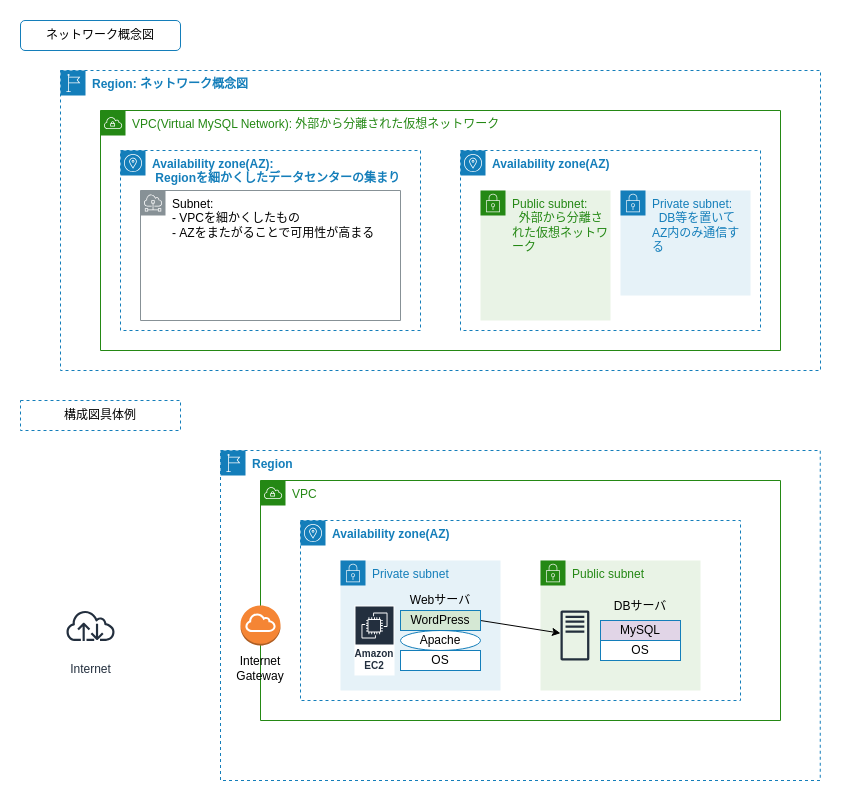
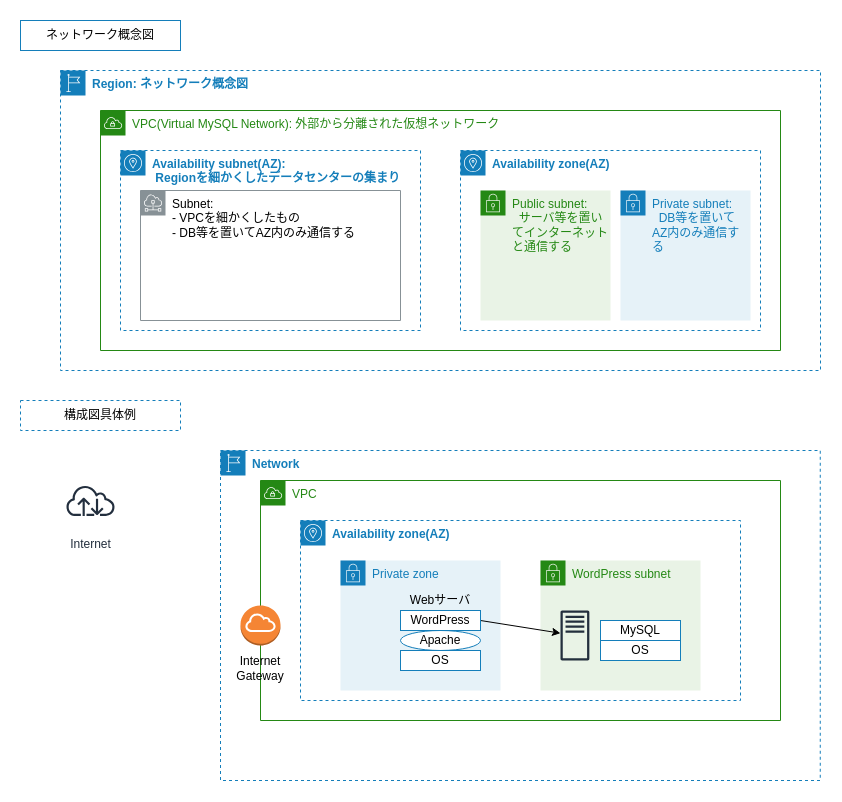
  <mxCell id="0" />
  <mxCell id="1" parent="0" />
- <mxCell id="2" value="Region" style="points=[[0,0],[0.25,0],[0.5,0],[0.75,0],[1,0],[1,0.25],[1,0.5],[1,0.75],[1,1],[0.75,1],[0.5,1],[0.25,1],[0,1],[0,0.75],[0,0.5],[0,0.25]];outlineConnect=0;gradientColor=none;html=1;whiteSpace=wrap;fontSize=12;fontStyle=1;container=1;pointerEvents=0;collapsible=0;recursiveResize=0;shape=mxgraph.aws4.group;grIcon=mxgraph.aws4.group_region;strokeColor=#147EBA;fillColor=none;verticalAlign=top;align=left;spacingLeft=30;fontColor=#147EBA;dashed=1;" parent="1" vertex="1"><mxGeometry x="220" y="450" width="599.75" height="330" as="geometry" /></mxCell>
+ <mxCell id="2" value="Network" style="points=[[0,0],[0.25,0],[0.5,0],[0.75,0],[1,0],[1,0.25],[1,0.5],[1,0.75],[1,1],[0.75,1],[0.5,1],[0.25,1],[0,1],[0,0.75],[0,0.5],[0,0.25]];outlineConnect=0;gradientColor=none;html=1;whiteSpace=wrap;fontSize=12;fontStyle=1;container=1;pointerEvents=0;collapsible=0;recursiveResize=0;shape=mxgraph.aws4.group;grIcon=mxgraph.aws4.group_region;strokeColor=#147EBA;fillColor=none;verticalAlign=top;align=left;spacingLeft=30;fontColor=#147EBA;dashed=1;" parent="1" vertex="1"><mxGeometry x="220" y="450" width="599.75" height="330" as="geometry" /></mxCell>
  <mxCell id="3" value="&lt;font color=&quot;#248814&quot;&gt;VPC&lt;/font&gt;" style="points=[[0,0],[0.25,0],[0.5,0],[0.75,0],[1,0],[1,0.25],[1,0.5],[1,0.75],[1,1],[0.75,1],[0.5,1],[0.25,1],[0,1],[0,0.75],[0,0.5],[0,0.25]];outlineConnect=0;gradientColor=none;html=1;whiteSpace=wrap;fontSize=12;fontStyle=0;container=1;pointerEvents=0;collapsible=0;recursiveResize=0;shape=mxgraph.aws4.group;grIcon=mxgraph.aws4.group_vpc;strokeColor=#248814;fillColor=none;verticalAlign=top;align=left;spacingLeft=30;fontColor=#AAB7B8;dashed=0;" parent="2" vertex="1"><mxGeometry x="40" y="30" width="520" height="240" as="geometry" /></mxCell>
  <mxCell id="4" value="&lt;font color=&quot;#147eba&quot;&gt;Availability zone(AZ)&lt;/font&gt;" style="sketch=0;outlineConnect=0;gradientColor=none;html=1;whiteSpace=wrap;fontSize=12;fontStyle=1;shape=mxgraph.aws4.group;grIcon=mxgraph.aws4.group_availability_zone;strokeColor=#147EBA;fillColor=none;verticalAlign=top;align=left;spacingLeft=30;fontColor=#545B64;dashed=1;" parent="3" vertex="1"><mxGeometry x="40" y="40" width="440" height="180" as="geometry" /></mxCell>
- <mxCell id="5" value="Private subnet" style="points=[[0,0],[0.25,0],[0.5,0],[0.75,0],[1,0],[1,0.25],[1,0.5],[1,0.75],[1,1],[0.75,1],[0.5,1],[0.25,1],[0,1],[0,0.75],[0,0.5],[0,0.25]];outlineConnect=0;gradientColor=none;html=1;whiteSpace=wrap;fontSize=12;fontStyle=0;container=1;pointerEvents=0;collapsible=0;recursiveResize=0;shape=mxgraph.aws4.group;grIcon=mxgraph.aws4.group_security_group;grStroke=0;strokeColor=#147EBA;fillColor=#E6F2F8;verticalAlign=top;align=left;spacingLeft=30;fontColor=#147EBA;dashed=0;" parent="3" vertex="1"><mxGeometry x="80" y="80" width="160" height="130" as="geometry" /></mxCell>
+ <mxCell id="5" value="Private zone" style="points=[[0,0],[0.25,0],[0.5,0],[0.75,0],[1,0],[1,0.25],[1,0.5],[1,0.75],[1,1],[0.75,1],[0.5,1],[0.25,1],[0,1],[0,0.75],[0,0.5],[0,0.25]];outlineConnect=0;gradientColor=none;html=1;whiteSpace=wrap;fontSize=12;fontStyle=0;container=1;pointerEvents=0;collapsible=0;recursiveResize=0;shape=mxgraph.aws4.group;grIcon=mxgraph.aws4.group_security_group;grStroke=0;strokeColor=#147EBA;fillColor=#E6F2F8;verticalAlign=top;align=left;spacingLeft=30;fontColor=#147EBA;dashed=0;" parent="3" vertex="1"><mxGeometry x="80" y="80" width="160" height="130" as="geometry" /></mxCell>
  <mxCell id="6" value="Apache" style="ellipse;whiteSpace=wrap;html=1;strokeColor=#147EBA;fontColor=#000000;" parent="5" vertex="1"><mxGeometry x="60" y="70" width="80" height="20" as="geometry" /></mxCell>
- <mxCell id="7" value="Public subnet" style="points=[[0,0],[0.25,0],[0.5,0],[0.75,0],[1,0],[1,0.25],[1,0.5],[1,0.75],[1,1],[0.75,1],[0.5,1],[0.25,1],[0,1],[0,0.75],[0,0.5],[0,0.25]];outlineConnect=0;gradientColor=none;html=1;whiteSpace=wrap;fontSize=12;fontStyle=0;container=1;pointerEvents=0;collapsible=0;recursiveResize=0;shape=mxgraph.aws4.group;grIcon=mxgraph.aws4.group_security_group;grStroke=0;strokeColor=#248814;fillColor=#E9F3E6;verticalAlign=top;align=left;spacingLeft=30;fontColor=#248814;dashed=0;" parent="3" vertex="1"><mxGeometry x="280" y="80" width="160" height="130" as="geometry" /></mxCell>
+ <mxCell id="7" value="WordPress subnet" style="points=[[0,0],[0.25,0],[0.5,0],[0.75,0],[1,0],[1,0.25],[1,0.5],[1,0.75],[1,1],[0.75,1],[0.5,1],[0.25,1],[0,1],[0,0.75],[0,0.5],[0,0.25]];outlineConnect=0;gradientColor=none;html=1;whiteSpace=wrap;fontSize=12;fontStyle=0;container=1;pointerEvents=0;collapsible=0;recursiveResize=0;shape=mxgraph.aws4.group;grIcon=mxgraph.aws4.group_security_group;grStroke=0;strokeColor=#248814;fillColor=#E9F3E6;verticalAlign=top;align=left;spacingLeft=30;fontColor=#248814;dashed=0;" parent="3" vertex="1"><mxGeometry x="280" y="80" width="160" height="130" as="geometry" /></mxCell>
  <mxCell id="8" style="edgeStyle=none;html=1;exitX=1;exitY=0.5;exitDx=0;exitDy=0;fontColor=#000;" parent="3" source="9" target="15" edge="1"><mxGeometry relative="1" as="geometry" /></mxCell>
- <mxCell id="9" value="WordPress" style="rounded=0;whiteSpace=wrap;html=1;strokeColor=#147EBA;fontColor=#000000;fillColor=#d5e8d4;" parent="3" vertex="1"><mxGeometry x="140" y="130" width="80" height="20" as="geometry" /></mxCell>
+ <mxCell id="9" value="WordPress" style="rounded=0;whiteSpace=wrap;html=1;strokeColor=#147EBA;fontColor=#000000;" parent="3" vertex="1"><mxGeometry x="140" y="130" width="80" height="20" as="geometry" /></mxCell>
  <mxCell id="10" value="&lt;font color=&quot;#000000&quot;&gt;Webサーバ&lt;br&gt;&lt;/font&gt;" style="rounded=0;whiteSpace=wrap;html=1;strokeColor=none;fontColor=#248814;fillColor=none;" parent="3" vertex="1"><mxGeometry x="140" y="107.5" width="80" height="25" as="geometry" /></mxCell>
  <mxCell id="11" value="OS" style="rounded=0;whiteSpace=wrap;html=1;strokeColor=#147EBA;fontColor=#000000;" parent="3" vertex="1"><mxGeometry x="140" y="170" width="80" height="20" as="geometry" /></mxCell>
  <mxCell id="12" value="OS" style="rounded=0;whiteSpace=wrap;html=1;strokeColor=#147EBA;fontColor=#000000;" parent="3" vertex="1"><mxGeometry x="340" y="160" width="80" height="20" as="geometry" /></mxCell>
- <mxCell id="13" value="MySQL" style="rounded=0;whiteSpace=wrap;html=1;strokeColor=#147EBA;fontColor=#000000;fillColor=#e1d5e7;" parent="3" vertex="1"><mxGeometry x="340" y="140" width="80" height="20" as="geometry" /></mxCell>
- <mxCell id="14" value="&lt;font color=&quot;#000000&quot;&gt;DBサーバ&lt;br&gt;&lt;/font&gt;" style="rounded=0;whiteSpace=wrap;html=1;strokeColor=none;fontColor=#248814;fillColor=none;" parent="3" vertex="1"><mxGeometry x="340" y="113.75" width="80" height="25" as="geometry" /></mxCell>
+ <mxCell id="13" value="MySQL" style="rounded=0;whiteSpace=wrap;html=1;strokeColor=#147EBA;fontColor=#000000;" parent="3" vertex="1"><mxGeometry x="340" y="140" width="80" height="20" as="geometry" /></mxCell>
  <mxCell id="15" value="" style="sketch=0;outlineConnect=0;fontColor=#232F3E;gradientColor=none;fillColor=#232F3D;strokeColor=none;dashed=0;verticalLabelPosition=bottom;verticalAlign=top;align=center;html=1;fontSize=12;fontStyle=0;aspect=fixed;pointerEvents=1;shape=mxgraph.aws4.traditional_server;" parent="3" vertex="1"><mxGeometry x="300" y="130" width="28.85" height="50" as="geometry" /></mxCell>
  <mxCell id="16" value="&lt;font color=&quot;#000000&quot;&gt;Internet&lt;br&gt;Gateway&lt;/font&gt;" style="rounded=0;whiteSpace=wrap;html=1;strokeColor=none;fontColor=#248814;fillColor=none;" parent="3" vertex="1"><mxGeometry x="-40" y="170" width="80" height="35" as="geometry" /></mxCell>
  <mxCell id="17" value="" style="outlineConnect=0;dashed=0;verticalLabelPosition=bottom;verticalAlign=top;align=center;html=1;shape=mxgraph.aws3.internet_gateway;fillColor=#F58534;gradientColor=none;strokeColor=#147EBA;fontColor=#248814;" parent="3" vertex="1"><mxGeometry x="-20" y="125" width="40" height="40" as="geometry" /></mxCell>
- <mxCell id="18" value="Amazon EC2" style="sketch=0;outlineConnect=0;fontColor=#232F3E;gradientColor=none;strokeColor=#ffffff;fillColor=#232F3E;dashed=0;verticalLabelPosition=middle;verticalAlign=bottom;align=center;html=1;whiteSpace=wrap;fontSize=10;fontStyle=1;spacing=3;shape=mxgraph.aws4.productIcon;prIcon=mxgraph.aws4.ec2;" vertex="1" parent="3"><mxGeometry x="94.0" y="125" width="40" height="70" as="geometry" /></mxCell>
  <mxCell id="19" value="Region: ネットワーク概念図" style="points=[[0,0],[0.25,0],[0.5,0],[0.75,0],[1,0],[1,0.25],[1,0.5],[1,0.75],[1,1],[0.75,1],[0.5,1],[0.25,1],[0,1],[0,0.75],[0,0.5],[0,0.25]];outlineConnect=0;gradientColor=none;html=1;whiteSpace=wrap;fontSize=12;fontStyle=1;container=1;pointerEvents=0;collapsible=0;recursiveResize=0;shape=mxgraph.aws4.group;grIcon=mxgraph.aws4.group_region;strokeColor=#147EBA;fillColor=none;verticalAlign=top;align=left;spacingLeft=30;fontColor=#147EBA;dashed=1;" parent="1" vertex="1"><mxGeometry x="60" y="70" width="760" height="300" as="geometry" /></mxCell>
  <mxCell id="20" value="&lt;font color=&quot;#147eba&quot;&gt;Availability zone(AZ)&lt;/font&gt;" style="sketch=0;outlineConnect=0;gradientColor=none;html=1;whiteSpace=wrap;fontSize=12;fontStyle=1;shape=mxgraph.aws4.group;grIcon=mxgraph.aws4.group_availability_zone;strokeColor=#147EBA;fillColor=none;verticalAlign=top;align=left;spacingLeft=30;fontColor=#545B64;dashed=1;" parent="19" vertex="1"><mxGeometry x="400" y="80" width="300" height="180" as="geometry" /></mxCell>
- <mxCell id="21" value="&lt;font color=&quot;#147eba&quot;&gt;Availability zone(AZ): &lt;br&gt;&amp;nbsp;Regionを細かくしたデータセンターの集まり&lt;/font&gt;" style="sketch=0;outlineConnect=0;gradientColor=none;html=1;whiteSpace=wrap;fontSize=12;fontStyle=1;shape=mxgraph.aws4.group;grIcon=mxgraph.aws4.group_availability_zone;strokeColor=#147EBA;fillColor=none;verticalAlign=top;align=left;spacingLeft=30;fontColor=#545B64;dashed=1;" parent="19" vertex="1"><mxGeometry x="60" y="80" width="300" height="180" as="geometry" /></mxCell>
- <mxCell id="22" value="&lt;font color=&quot;#000000&quot;&gt;Subnet:&lt;br&gt;- VPCを細かくしたもの&lt;br&gt;- AZをまたがることで可用性が高まる&lt;br&gt;&lt;/font&gt;" style="sketch=0;outlineConnect=0;gradientColor=none;html=1;whiteSpace=wrap;fontSize=12;fontStyle=0;shape=mxgraph.aws4.group;grIcon=mxgraph.aws4.group_subnet;strokeColor=#879196;fillColor=none;verticalAlign=top;align=left;spacingLeft=30;fontColor=#879196;dashed=0;" parent="19" vertex="1"><mxGeometry x="80" y="120" width="260" height="130" as="geometry" /></mxCell>
+ <mxCell id="21" value="&lt;font color=&quot;#147eba&quot;&gt;Availability subnet(AZ): &lt;br&gt;&amp;nbsp;Regionを細かくしたデータセンターの集まり&lt;/font&gt;" style="sketch=0;outlineConnect=0;gradientColor=none;html=1;whiteSpace=wrap;fontSize=12;fontStyle=1;shape=mxgraph.aws4.group;grIcon=mxgraph.aws4.group_availability_zone;strokeColor=#147EBA;fillColor=none;verticalAlign=top;align=left;spacingLeft=30;fontColor=#545B64;dashed=1;" parent="19" vertex="1"><mxGeometry x="60" y="80" width="300" height="180" as="geometry" /></mxCell>
+ <mxCell id="22" value="&lt;font color=&quot;#000000&quot;&gt;Subnet:&lt;br&gt;- VPCを細かくしたもの&lt;br&gt;- DB等を置いてAZ内のみ通信する&lt;br&gt;&lt;/font&gt;" style="sketch=0;outlineConnect=0;gradientColor=none;html=1;whiteSpace=wrap;fontSize=12;fontStyle=0;shape=mxgraph.aws4.group;grIcon=mxgraph.aws4.group_subnet;strokeColor=#879196;fillColor=none;verticalAlign=top;align=left;spacingLeft=30;fontColor=#879196;dashed=0;" parent="19" vertex="1"><mxGeometry x="80" y="120" width="260" height="130" as="geometry" /></mxCell>
  <mxCell id="23" value="&lt;font color=&quot;#248814&quot;&gt;VPC(Virtual MySQL Network): 外部から分離された仮想ネットワーク&lt;/font&gt;" style="points=[[0,0],[0.25,0],[0.5,0],[0.75,0],[1,0],[1,0.25],[1,0.5],[1,0.75],[1,1],[0.75,1],[0.5,1],[0.25,1],[0,1],[0,0.75],[0,0.5],[0,0.25]];outlineConnect=0;gradientColor=none;html=1;whiteSpace=wrap;fontSize=12;fontStyle=0;container=1;pointerEvents=0;collapsible=0;recursiveResize=0;shape=mxgraph.aws4.group;grIcon=mxgraph.aws4.group_vpc;strokeColor=#248814;fillColor=none;verticalAlign=top;align=left;spacingLeft=30;fontColor=#AAB7B8;dashed=0;" parent="19" vertex="1"><mxGeometry x="40" y="40" width="680" height="240" as="geometry" /></mxCell>
- <mxCell id="24" value="Public subnet:&amp;nbsp;&lt;br&gt;&amp;nbsp; 外部から分離された仮想ネットワーク" style="points=[[0,0],[0.25,0],[0.5,0],[0.75,0],[1,0],[1,0.25],[1,0.5],[1,0.75],[1,1],[0.75,1],[0.5,1],[0.25,1],[0,1],[0,0.75],[0,0.5],[0,0.25]];outlineConnect=0;gradientColor=none;html=1;whiteSpace=wrap;fontSize=12;fontStyle=0;container=1;pointerEvents=0;collapsible=0;recursiveResize=0;shape=mxgraph.aws4.group;grIcon=mxgraph.aws4.group_security_group;grStroke=0;strokeColor=#248814;fillColor=#E9F3E6;verticalAlign=top;align=left;spacingLeft=30;fontColor=#248814;dashed=0;" parent="23" vertex="1"><mxGeometry x="380" y="80" width="130" height="130" as="geometry" /></mxCell>
- <mxCell id="25" value="Private subnet:&lt;br&gt;&amp;nbsp; DB等を置いてAZ内のみ通信する" style="points=[[0,0],[0.25,0],[0.5,0],[0.75,0],[1,0],[1,0.25],[1,0.5],[1,0.75],[1,1],[0.75,1],[0.5,1],[0.25,1],[0,1],[0,0.75],[0,0.5],[0,0.25]];outlineConnect=0;gradientColor=none;html=1;whiteSpace=wrap;fontSize=12;fontStyle=0;container=1;pointerEvents=0;collapsible=0;recursiveResize=0;shape=mxgraph.aws4.group;grIcon=mxgraph.aws4.group_security_group;grStroke=0;strokeColor=#147EBA;fillColor=#E6F2F8;verticalAlign=top;align=left;spacingLeft=30;fontColor=#147EBA;dashed=0;" parent="19" vertex="1"><mxGeometry x="560" y="120" width="130" height="105" as="geometry" /></mxCell>
- <mxCell id="26" value="ネットワーク概念図" style="whiteSpace=wrap;html=1;strokeColor=#147EBA;fontColor=#000000;rounded=1;" parent="1" vertex="1"><mxGeometry x="20" y="20" width="160" height="30" as="geometry" /></mxCell>
+ <mxCell id="24" value="Public subnet:&amp;nbsp;&lt;br&gt;&amp;nbsp; サーバ等を置いてインターネットと通信する" style="points=[[0,0],[0.25,0],[0.5,0],[0.75,0],[1,0],[1,0.25],[1,0.5],[1,0.75],[1,1],[0.75,1],[0.5,1],[0.25,1],[0,1],[0,0.75],[0,0.5],[0,0.25]];outlineConnect=0;gradientColor=none;html=1;whiteSpace=wrap;fontSize=12;fontStyle=0;container=1;pointerEvents=0;collapsible=0;recursiveResize=0;shape=mxgraph.aws4.group;grIcon=mxgraph.aws4.group_security_group;grStroke=0;strokeColor=#248814;fillColor=#E9F3E6;verticalAlign=top;align=left;spacingLeft=30;fontColor=#248814;dashed=0;" parent="23" vertex="1"><mxGeometry x="380" y="80" width="130" height="130" as="geometry" /></mxCell>
+ <mxCell id="25" value="Private subnet:&lt;br&gt;&amp;nbsp; DB等を置いてAZ内のみ通信する" style="points=[[0,0],[0.25,0],[0.5,0],[0.75,0],[1,0],[1,0.25],[1,0.5],[1,0.75],[1,1],[0.75,1],[0.5,1],[0.25,1],[0,1],[0,0.75],[0,0.5],[0,0.25]];outlineConnect=0;gradientColor=none;html=1;whiteSpace=wrap;fontSize=12;fontStyle=0;container=1;pointerEvents=0;collapsible=0;recursiveResize=0;shape=mxgraph.aws4.group;grIcon=mxgraph.aws4.group_security_group;grStroke=0;strokeColor=#147EBA;fillColor=#E6F2F8;verticalAlign=top;align=left;spacingLeft=30;fontColor=#147EBA;dashed=0;" parent="19" vertex="1"><mxGeometry x="560" y="120" width="130" height="130" as="geometry" /></mxCell>
+ <mxCell id="26" value="ネットワーク概念図" style="rounded=0;whiteSpace=wrap;html=1;strokeColor=#147EBA;fontColor=#000000;" parent="1" vertex="1"><mxGeometry x="20" y="20" width="160" height="30" as="geometry" /></mxCell>
  <mxCell id="27" value="構成図具体例" style="rounded=0;whiteSpace=wrap;html=1;strokeColor=#147EBA;fontColor=#000000;dashed=1;" parent="1" vertex="1"><mxGeometry x="20" y="400" width="160" height="30" as="geometry" /></mxCell>
- <mxCell id="28" value="Internet" style="sketch=0;outlineConnect=0;fontColor=#232F3E;gradientColor=none;strokeColor=#232F3E;fillColor=#ffffff;dashed=0;verticalLabelPosition=bottom;verticalAlign=top;align=center;html=1;fontSize=12;fontStyle=0;aspect=fixed;shape=mxgraph.aws4.resourceIcon;resIcon=mxgraph.aws4.internet;" parent="1" vertex="1"><mxGeometry x="60" y="595" width="60" height="60" as="geometry" /></mxCell>
+ <mxCell id="28" value="Internet" style="sketch=0;outlineConnect=0;fontColor=#232F3E;gradientColor=none;strokeColor=#232F3E;fillColor=#ffffff;dashed=0;verticalLabelPosition=bottom;verticalAlign=top;align=center;html=1;fontSize=12;fontStyle=0;aspect=fixed;shape=mxgraph.aws4.resourceIcon;resIcon=mxgraph.aws4.internet;" parent="1" vertex="1"><mxGeometry x="60" y="470" width="60" height="60" as="geometry" /></mxCell>
